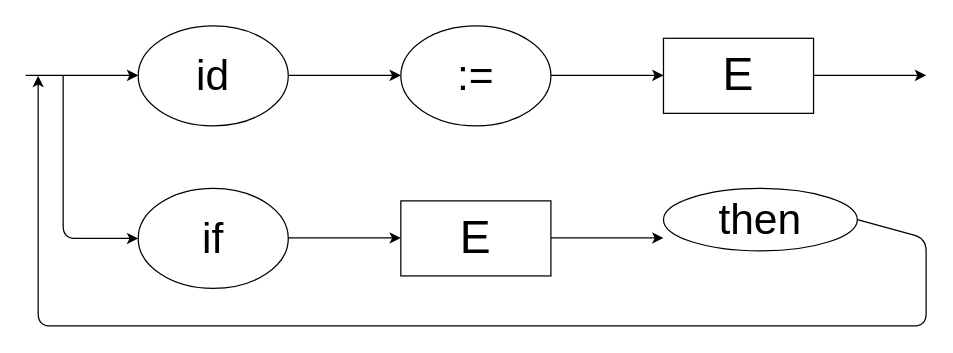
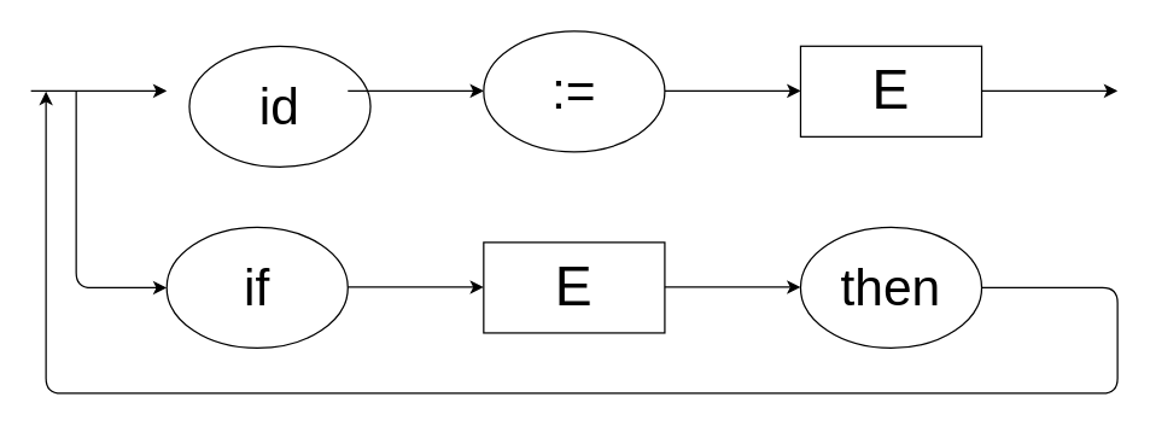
  <mxCell id="0" />
  <mxCell id="1" parent="0" />
  <mxCell id="2" value="" style="group" vertex="1" connectable="0" parent="1"><mxGeometry width="720" height="240" as="geometry" x="20" y="20" /></mxCell>
- <mxCell id="3" value="&lt;font style=&quot;font-size: 34px&quot;&gt;id&lt;/font&gt;" style="ellipse;whiteSpace=wrap;html=1;" vertex="1" parent="2"><mxGeometry x="90" width="120" height="80" as="geometry" /></mxCell>
+ <mxCell id="3" value="&lt;font style=&quot;font-size: 34px&quot;&gt;id&lt;/font&gt;" style="ellipse;whiteSpace=wrap;html=1;" vertex="1" parent="2"><mxGeometry x="105" y="10" width="120" height="80" as="geometry" /></mxCell>
  <mxCell id="4" value="" style="endArrow=classic;html=1;entryX=0;entryY=0.5;entryDx=0;entryDy=0;" edge="1" parent="2"><mxGeometry width="50" height="50" relative="1" as="geometry"><mxPoint x="210" y="39.64" as="sourcePoint" /><mxPoint x="300" y="39.64" as="targetPoint" /></mxGeometry></mxCell>
  <mxCell id="5" value="" style="endArrow=classic;html=1;entryX=0;entryY=0.5;entryDx=0;entryDy=0;" edge="1" parent="2"><mxGeometry width="50" height="50" relative="1" as="geometry"><mxPoint y="39.64" as="sourcePoint" /><mxPoint x="90" y="39.64" as="targetPoint" /></mxGeometry></mxCell>
  <mxCell id="6" value="" style="endArrow=classic;html=1;" edge="1" parent="2"><mxGeometry width="50" height="50" relative="1" as="geometry"><mxPoint x="30" y="40" as="sourcePoint" /><mxPoint x="90" y="170" as="targetPoint" /><Array as="points"><mxPoint x="30" y="170" /></Array></mxGeometry></mxCell>
  <mxCell id="7" value="&lt;font style=&quot;font-size: 37px&quot;&gt;E&lt;/font&gt;" style="rounded=0;whiteSpace=wrap;html=1;" vertex="1" parent="2"><mxGeometry x="510" y="10" width="120" height="60" as="geometry" /></mxCell>
  <mxCell id="8" value="" style="endArrow=classic;html=1;entryX=0;entryY=0.5;entryDx=0;entryDy=0;" edge="1" parent="2"><mxGeometry width="50" height="50" relative="1" as="geometry"><mxPoint x="630" y="39.64" as="sourcePoint" /><mxPoint x="720" y="39.64" as="targetPoint" /></mxGeometry></mxCell>
  <mxCell id="9" value="&lt;font style=&quot;font-size: 34px&quot;&gt;:=&lt;/font&gt;" style="ellipse;whiteSpace=wrap;html=1;" vertex="1" parent="2"><mxGeometry x="300" width="120" height="80" as="geometry" /></mxCell>
  <mxCell id="10" value="" style="endArrow=classic;html=1;entryX=0;entryY=0.5;entryDx=0;entryDy=0;" edge="1" parent="2"><mxGeometry width="50" height="50" relative="1" as="geometry"><mxPoint x="420" y="39.64" as="sourcePoint" /><mxPoint x="510" y="39.64" as="targetPoint" /></mxGeometry></mxCell>
  <mxCell id="11" value="&lt;font style=&quot;font-size: 34px&quot;&gt;if&lt;/font&gt;" style="ellipse;whiteSpace=wrap;html=1;" vertex="1" parent="2"><mxGeometry x="90" y="130" width="120" height="80" as="geometry" /></mxCell>
  <mxCell id="12" value="&lt;font style=&quot;font-size: 37px&quot;&gt;E&lt;/font&gt;" style="rounded=0;whiteSpace=wrap;html=1;" vertex="1" parent="2"><mxGeometry x="300" y="140" width="120" height="60" as="geometry" /></mxCell>
  <mxCell id="13" value="" style="endArrow=classic;html=1;entryX=0;entryY=0.5;entryDx=0;entryDy=0;" edge="1" parent="2"><mxGeometry width="50" height="50" relative="1" as="geometry"><mxPoint x="420" y="169.64" as="sourcePoint" /><mxPoint x="510" y="169.64" as="targetPoint" /></mxGeometry></mxCell>
  <mxCell id="14" value="" style="endArrow=classic;html=1;entryX=0;entryY=0.5;entryDx=0;entryDy=0;" edge="1" parent="2"><mxGeometry width="50" height="50" relative="1" as="geometry"><mxPoint x="210" y="169.64" as="sourcePoint" /><mxPoint x="300" y="169.64" as="targetPoint" /></mxGeometry></mxCell>
- <mxCell id="15" value="&lt;font style=&quot;font-size: 34px&quot;&gt;then&lt;/font&gt;" style="ellipse;whiteSpace=wrap;html=1;" vertex="1" parent="2"><mxGeometry x="510" y="130" width="155" height="50" as="geometry" /></mxCell>
+ <mxCell id="15" value="&lt;font style=&quot;font-size: 34px&quot;&gt;then&lt;/font&gt;" style="ellipse;whiteSpace=wrap;html=1;" vertex="1" parent="2"><mxGeometry x="510" y="130" width="120" height="80" as="geometry" /></mxCell>
  <mxCell id="16" value="" style="endArrow=classic;html=1;exitX=1;exitY=0.5;exitDx=0;exitDy=0;" edge="1" parent="2" source="15"><mxGeometry width="50" height="50" relative="1" as="geometry"><mxPoint x="640" y="169.64" as="sourcePoint" /><mxPoint x="10" y="40" as="targetPoint" /><Array as="points"><mxPoint x="720" y="170" /><mxPoint x="720" y="240" /><mxPoint x="10" y="240" /></Array></mxGeometry></mxCell>
